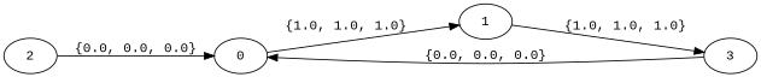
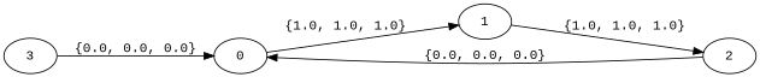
  digraph {
    fontname="Liberation Mono"
    rankdir=LR
    node [fontname="Liberation Mono"]
    edge [fontname="Liberation Mono"]
    0
    1
    2
    3
    0 -> 1 [label="{1.0, 1.0, 1.0}"]
-   1 -> 3 [label="{1.0, 1.0, 1.0}"]
+   1 -> 2 [label="{1.0, 1.0, 1.0}"]
    2 -> 0 [label="{0.0, 0.0, 0.0}"]
    3 -> 0 [label="{0.0, 0.0, 0.0}"]
  }
